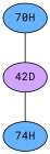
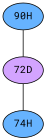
  graph {
    fontname="Roboto Mono"
    node [fillcolor="#66B3FF" fontname="Roboto Mono" style=radial]
    edge [fontname="Roboto Mono" penwidth=1]
-   "72D" [fillcolor="#D3A4FF" label="42D"]
-   "90H" [label="70H"]
+   "72D" [fillcolor="#D3A4FF"]
+   "90H"
    "74H"
    "72D" -- "74H"
    "90H" -- "72D"
  }
